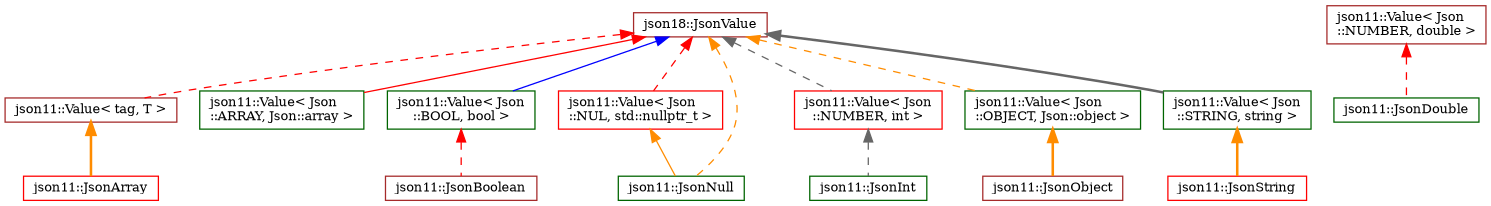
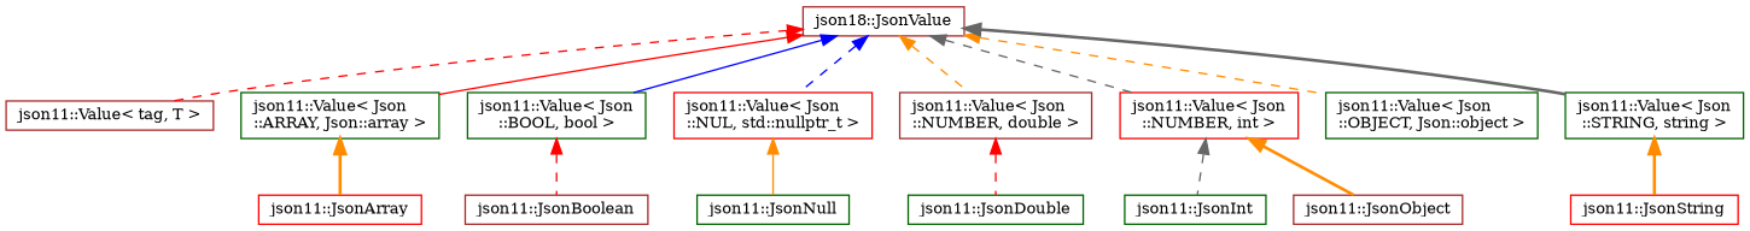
  digraph {
    fontname="DejaVu Serif"
    rankdir=TB
    node [color=darkgreen fillcolor=white fontname="DejaVu Serif" fontsize=10 shape=record style=filled]
    edge [color=darkorange dir=back fontname="DejaVu Serif" fontsize=10 labelfontname=Helvetica labelfontsize=10 style=dashed]
    n1 [color=brown height=0.2 label="json18::JsonValue" width=0.4]
    n2 [color=brown height=0.2 label="json11::Value\< tag, T \>" width=0.4]
    n3 [height=0.2 label="json11::Value\< Json\l::ARRAY, Json::array \>" width=0.4]
    n4 [height=0.2 label="json11::Value\< Json\l::BOOL, bool \>" width=0.4]
    n5 [color=red height=0.2 label="json11::Value\< Json\l::NUL, std::nullptr_t \>" width=0.4]
    n6 [color=brown height=0.2 label="json11::Value\< Json\l::NUMBER, double \>" width=0.4]
    n7 [color=red height=0.2 label="json11::Value\< Json\l::NUMBER, int \>" width=0.4]
    n8 [height=0.2 label="json11::Value\< Json\l::OBJECT, Json::object \>" width=0.4]
    n9 [height=0.2 label="json11::Value\< Json\l::STRING, string \>" width=0.4]
    n10 [color=red height=0.2 label="json11::JsonArray" width=0.4]
    n11 [color=brown height=0.2 label="json11::JsonBoolean" width=0.4]
    n12 [height=0.2 label="json11::JsonNull" width=0.4]
    n13 [height=0.2 label="json11::JsonDouble" width=0.4]
    n14 [height=0.2 label="json11::JsonInt" width=0.4]
    n15 [color=brown height=0.2 label="json11::JsonObject" width=0.4]
    n16 [color=red height=0.2 label="json11::JsonString" width=0.4]
    n1 -> n2 [color=red]
    n1 -> n3 [color=red style=solid]
    n1 -> n4 [color=blue style=solid]
-   n1 -> n5 [color=red]
-   n1 -> n12
+   n1 -> n5 [color=blue]
+   n1 -> n6
    n1 -> n7 [color=gray40]
    n1 -> n8
    n1 -> n9 [color=gray40 style=bold]
-   n2 -> n10 [style=bold]
+   n3 -> n10 [style=bold]
    n4 -> n11 [color=red]
    n5 -> n12 [style=solid]
    n6 -> n13 [color=red]
    n7 -> n14 [color=gray40]
-   n8 -> n15 [style=bold]
+   n7 -> n15 [style=bold]
    n9 -> n16 [style=bold]
  }
